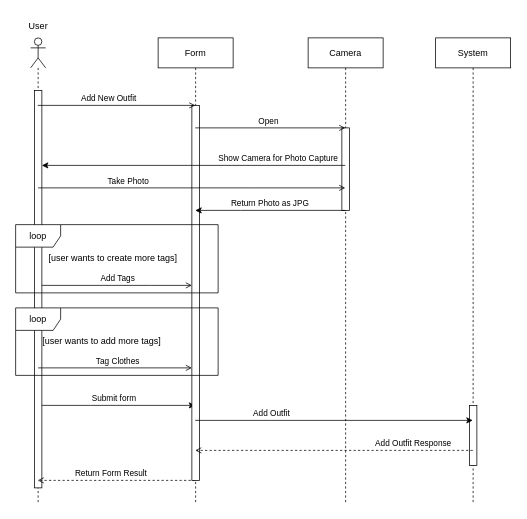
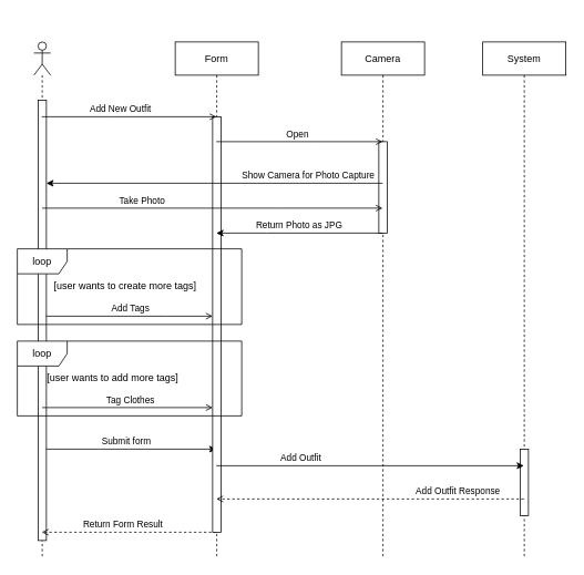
  <mxCell id="0" />
  <mxCell id="1" parent="0" />
  <mxCell id="2" style="edgeStyle=orthogonalEdgeStyle;rounded=0;orthogonalLoop=1;jettySize=auto;html=1;curved=0;endArrow=open;endFill=0;" parent="1" target="14" edge="1"><mxGeometry relative="1" as="geometry"><mxPoint x="50" y="380" as="sourcePoint" /><mxPoint x="200" y="380" as="targetPoint" /><Array as="points"><mxPoint x="200" y="380" /><mxPoint x="200" y="380" /></Array></mxGeometry></mxCell>
  <mxCell id="3" value="Add Tags" style="edgeLabel;html=1;align=center;verticalAlign=middle;resizable=0;points=[];labelBackgroundColor=none;" parent="2" vertex="1" connectable="0"><mxGeometry x="0.087" y="2" relative="1" as="geometry"><mxPoint x="-6" y="-8" as="offset" /></mxGeometry></mxCell>
  <mxCell id="4" style="edgeStyle=orthogonalEdgeStyle;rounded=0;orthogonalLoop=1;jettySize=auto;html=1;curved=0;" parent="1" source="6" target="13" edge="1"><mxGeometry relative="1" as="geometry"><Array as="points"><mxPoint x="120" y="540" /><mxPoint x="120" y="540" /></Array></mxGeometry></mxCell>
  <mxCell id="5" value="Submit form" style="edgeLabel;html=1;align=center;verticalAlign=middle;resizable=0;points=[];labelBackgroundColor=none;" parent="4" vertex="1" connectable="0"><mxGeometry x="-0.153" y="-2" relative="1" as="geometry"><mxPoint x="12" y="-12" as="offset" /></mxGeometry></mxCell>
  <mxCell id="6" value="" style="shape=umlLifeline;perimeter=lifelinePerimeter;whiteSpace=wrap;html=1;container=1;dropTarget=0;collapsible=0;recursiveResize=0;outlineConnect=0;portConstraint=eastwest;newEdgeStyle={&quot;curved&quot;:0,&quot;rounded&quot;:0};participant=umlActor;size=40;fillColor=default;" parent="1" vertex="1"><mxGeometry x="40" y="50" width="20" height="620" as="geometry" /></mxCell>
  <mxCell id="7" value="" style="html=1;points=[[0,0,0,0,5],[0,1,0,0,-5],[1,0,0,0,5],[1,1,0,0,-5]];perimeter=orthogonalPerimeter;outlineConnect=0;targetShapes=umlLifeline;portConstraint=eastwest;newEdgeStyle={&quot;curved&quot;:0,&quot;rounded&quot;:0};fillColor=default;" parent="6" vertex="1"><mxGeometry x="5" y="70" width="10" height="530" as="geometry" /></mxCell>
- <mxCell id="8" value="User" style="text;html=1;align=center;verticalAlign=middle;resizable=0;points=[];autosize=1;strokeColor=none;fillColor=none;" parent="1" vertex="1"><mxGeometry x="25" y="20" width="50" height="30" as="geometry" /></mxCell>
  <mxCell id="9" value="Camera" style="shape=umlLifeline;perimeter=lifelinePerimeter;whiteSpace=wrap;html=1;container=1;dropTarget=0;collapsible=0;recursiveResize=0;outlineConnect=0;portConstraint=eastwest;newEdgeStyle={&quot;curved&quot;:0,&quot;rounded&quot;:0};fillColor=default;" parent="1" vertex="1"><mxGeometry x="410" y="50" width="100" height="620" as="geometry" /></mxCell>
  <mxCell id="10" value="" style="html=1;points=[[0,0,0,0,5],[0,1,0,0,-5],[1,0,0,0,5],[1,1,0,0,-5]];perimeter=orthogonalPerimeter;outlineConnect=0;targetShapes=umlLifeline;portConstraint=eastwest;newEdgeStyle={&quot;curved&quot;:0,&quot;rounded&quot;:0};" parent="9" vertex="1"><mxGeometry x="45" y="120" width="10" height="110" as="geometry" /></mxCell>
  <mxCell id="11" style="edgeStyle=orthogonalEdgeStyle;rounded=0;orthogonalLoop=1;jettySize=auto;html=1;curved=0;endArrow=open;endFill=0;dashed=1;" parent="1" source="13" target="6" edge="1"><mxGeometry relative="1" as="geometry"><Array as="points"><mxPoint x="120" y="640" /><mxPoint x="120" y="640" /></Array></mxGeometry></mxCell>
  <mxCell id="12" value="Return Form Result" style="edgeLabel;html=1;align=center;verticalAlign=middle;resizable=0;points=[];labelBackgroundColor=none;" parent="11" vertex="1" connectable="0"><mxGeometry x="0.073" y="1" relative="1" as="geometry"><mxPoint y="-11" as="offset" /></mxGeometry></mxCell>
  <mxCell id="13" value="Form" style="shape=umlLifeline;perimeter=lifelinePerimeter;whiteSpace=wrap;html=1;container=1;dropTarget=0;collapsible=0;recursiveResize=0;outlineConnect=0;portConstraint=eastwest;newEdgeStyle={&quot;curved&quot;:0,&quot;rounded&quot;:0};fillColor=default;" parent="1" vertex="1"><mxGeometry x="210" y="50" width="100" height="620" as="geometry" /></mxCell>
  <mxCell id="14" value="" style="html=1;points=[[0,0,0,0,5],[0,1,0,0,-5],[1,0,0,0,5],[1,1,0,0,-5]];perimeter=orthogonalPerimeter;outlineConnect=0;targetShapes=umlLifeline;portConstraint=eastwest;newEdgeStyle={&quot;curved&quot;:0,&quot;rounded&quot;:0};" parent="13" vertex="1"><mxGeometry x="45" y="90" width="10" height="500" as="geometry" /></mxCell>
  <mxCell id="15" value="System" style="shape=umlLifeline;perimeter=lifelinePerimeter;whiteSpace=wrap;html=1;container=1;dropTarget=0;collapsible=0;recursiveResize=0;outlineConnect=0;portConstraint=eastwest;newEdgeStyle={&quot;curved&quot;:0,&quot;rounded&quot;:0};fillColor=default;" parent="1" vertex="1"><mxGeometry x="580" y="50" width="100" height="620" as="geometry" /></mxCell>
  <mxCell id="16" value="" style="html=1;points=[[0,0,0,0,5],[0,1,0,0,-5],[1,0,0,0,5],[1,1,0,0,-5]];perimeter=orthogonalPerimeter;outlineConnect=0;targetShapes=umlLifeline;portConstraint=eastwest;newEdgeStyle={&quot;curved&quot;:0,&quot;rounded&quot;:0};" parent="15" vertex="1"><mxGeometry x="45" y="490" width="10" height="80" as="geometry" /></mxCell>
  <mxCell id="17" style="edgeStyle=orthogonalEdgeStyle;rounded=0;orthogonalLoop=1;jettySize=auto;html=1;curved=0;endArrow=open;endFill=0;" parent="1" target="14" edge="1"><mxGeometry relative="1" as="geometry"><mxPoint x="50" y="490" as="sourcePoint" /><mxPoint x="200" y="490" as="targetPoint" /><Array as="points"><mxPoint x="210" y="490" /><mxPoint x="210" y="490" /></Array></mxGeometry></mxCell>
  <mxCell id="18" value="Tag Clothes" style="edgeLabel;html=1;align=center;verticalAlign=middle;resizable=0;points=[];labelBackgroundColor=none;" parent="17" vertex="1" connectable="0"><mxGeometry x="0.087" y="2" relative="1" as="geometry"><mxPoint x="-6" y="-8" as="offset" /></mxGeometry></mxCell>
  <mxCell id="19" value="[user wants to add more tags]" style="text;html=1;align=center;verticalAlign=middle;whiteSpace=wrap;rounded=0;" parent="1" vertex="1"><mxGeometry x="50" y="440" width="170" height="30" as="geometry" /></mxCell>
  <mxCell id="20" value="[user wants to create more tags]" style="text;html=1;align=center;verticalAlign=middle;whiteSpace=wrap;rounded=0;" parent="1" vertex="1"><mxGeometry x="60" y="329" width="180" height="30" as="geometry" /></mxCell>
  <mxCell id="21" value="loop" style="shape=umlFrame;whiteSpace=wrap;html=1;pointerEvents=0;" parent="1" vertex="1"><mxGeometry x="20" y="299" width="270" height="91" as="geometry" /></mxCell>
  <mxCell id="22" value="loop" style="shape=umlFrame;whiteSpace=wrap;html=1;pointerEvents=0;" parent="1" vertex="1"><mxGeometry x="20" y="410" width="270" height="90" as="geometry" /></mxCell>
  <mxCell id="23" style="edgeStyle=orthogonalEdgeStyle;rounded=0;orthogonalLoop=1;jettySize=auto;html=1;curved=0;endArrow=open;endFill=0;" parent="1" source="13" target="9" edge="1"><mxGeometry relative="1" as="geometry"><Array as="points"><mxPoint x="380" y="170" /><mxPoint x="380" y="170" /></Array></mxGeometry></mxCell>
  <mxCell id="24" value="Open" style="edgeLabel;html=1;align=center;verticalAlign=middle;resizable=0;points=[];labelBackgroundColor=none;" parent="23" vertex="1" connectable="0"><mxGeometry x="-0.039" relative="1" as="geometry"><mxPoint x="1" y="-10" as="offset" /></mxGeometry></mxCell>
  <mxCell id="25" style="edgeStyle=orthogonalEdgeStyle;rounded=0;orthogonalLoop=1;jettySize=auto;html=1;curved=0;endArrow=open;endFill=0;" parent="1" source="6" target="13" edge="1"><mxGeometry relative="1" as="geometry"><Array as="points"><mxPoint x="130" y="140" /><mxPoint x="130" y="140" /></Array></mxGeometry></mxCell>
  <mxCell id="26" value="Add New Outfit" style="edgeLabel;html=1;align=center;verticalAlign=middle;resizable=0;points=[];labelBackgroundColor=none;" parent="25" vertex="1" connectable="0"><mxGeometry x="-0.108" y="4" relative="1" as="geometry"><mxPoint y="-6" as="offset" /></mxGeometry></mxCell>
  <mxCell id="27" style="edgeStyle=none;html=1;curved=0;rounded=0;" parent="1" source="9" target="7" edge="1"><mxGeometry relative="1" as="geometry"><mxPoint x="70" y="190" as="targetPoint" /><Array as="points"><mxPoint x="250" y="220" /></Array></mxGeometry></mxCell>
  <mxCell id="28" value="Show Camera for Photo Capture" style="edgeLabel;html=1;align=center;verticalAlign=middle;resizable=0;points=[];labelBackgroundColor=none;" parent="27" vertex="1" connectable="0"><mxGeometry x="-0.577" relative="1" as="geometry"><mxPoint x="-4" y="-10" as="offset" /></mxGeometry></mxCell>
  <mxCell id="29" style="edgeStyle=orthogonalEdgeStyle;rounded=0;orthogonalLoop=1;jettySize=auto;html=1;curved=0;endArrow=open;endFill=0;" parent="1" target="9" edge="1"><mxGeometry relative="1" as="geometry"><mxPoint x="50" y="250" as="sourcePoint" /><mxPoint x="380" y="250" as="targetPoint" /><Array as="points"><mxPoint x="330" y="250" /><mxPoint x="330" y="250" /></Array></mxGeometry></mxCell>
  <mxCell id="30" value="Take Photo" style="edgeLabel;html=1;align=center;verticalAlign=middle;resizable=0;points=[];labelBackgroundColor=none;" parent="29" vertex="1" connectable="0"><mxGeometry x="0.224" y="-1" relative="1" as="geometry"><mxPoint x="-132" y="-11" as="offset" /></mxGeometry></mxCell>
  <mxCell id="31" style="edgeStyle=orthogonalEdgeStyle;rounded=0;orthogonalLoop=1;jettySize=auto;html=1;curved=0;" parent="1" source="9" target="13" edge="1"><mxGeometry relative="1" as="geometry"><mxPoint x="379.5" y="300" as="sourcePoint" /><mxPoint x="199.5" y="300" as="targetPoint" /><Array as="points"><mxPoint x="320" y="280" /><mxPoint x="320" y="280" /></Array></mxGeometry></mxCell>
  <mxCell id="32" value="Return Photo as JPG" style="edgeLabel;html=1;align=center;verticalAlign=middle;resizable=0;points=[];labelBackgroundColor=none;" parent="31" vertex="1" connectable="0"><mxGeometry x="0.161" y="-2" relative="1" as="geometry"><mxPoint x="15" y="-8" as="offset" /></mxGeometry></mxCell>
  <mxCell id="33" style="edgeStyle=orthogonalEdgeStyle;rounded=0;orthogonalLoop=1;jettySize=auto;html=1;curved=0;" parent="1" source="13" target="15" edge="1"><mxGeometry relative="1" as="geometry"><Array as="points"><mxPoint x="360" y="560" /><mxPoint x="360" y="560" /></Array></mxGeometry></mxCell>
  <mxCell id="34" value="Add Outfit" style="edgeLabel;html=1;align=center;verticalAlign=middle;resizable=0;points=[];labelBackgroundColor=none;" parent="33" vertex="1" connectable="0"><mxGeometry x="-0.343" y="2" relative="1" as="geometry"><mxPoint x="-21" y="-8" as="offset" /></mxGeometry></mxCell>
  <mxCell id="35" style="edgeStyle=orthogonalEdgeStyle;rounded=0;orthogonalLoop=1;jettySize=auto;html=1;curved=0;endArrow=open;endFill=0;dashed=1;" parent="1" source="15" target="13" edge="1"><mxGeometry relative="1" as="geometry"><Array as="points"><mxPoint x="390" y="600" /><mxPoint x="390" y="600" /></Array></mxGeometry></mxCell>
  <mxCell id="36" value="Add Outfit Response" style="edgeLabel;html=1;align=center;verticalAlign=middle;resizable=0;points=[];labelBackgroundColor=none;" parent="35" vertex="1" connectable="0"><mxGeometry x="-0.062" y="-1" relative="1" as="geometry"><mxPoint x="94" y="-9" as="offset" /></mxGeometry></mxCell>
